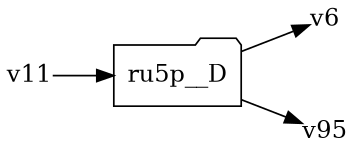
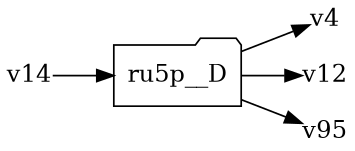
  digraph {
    rankdir=LR
    node [shape=plain]
    ru5p__D [shape=folder]
-   v4 [label=v6]
+   v4
+   v12
    n4 [label=v95]
-   v14 [label=v11]
+   v14
    ru5p__D -> v4
+   ru5p__D -> v12
    ru5p__D -> n4
    v14 -> ru5p__D
  }
